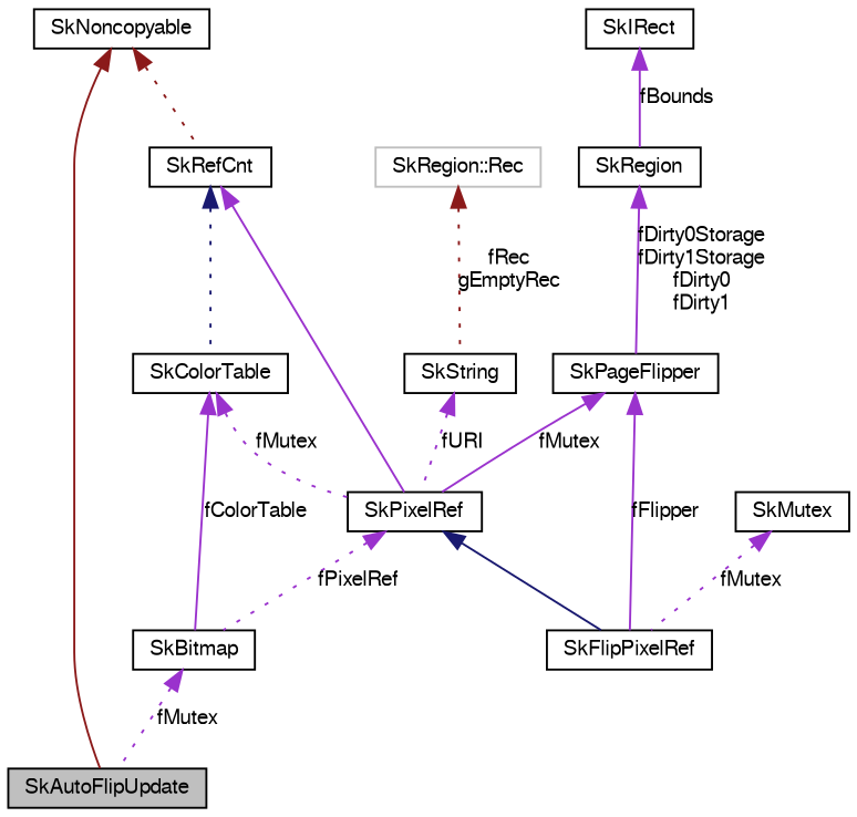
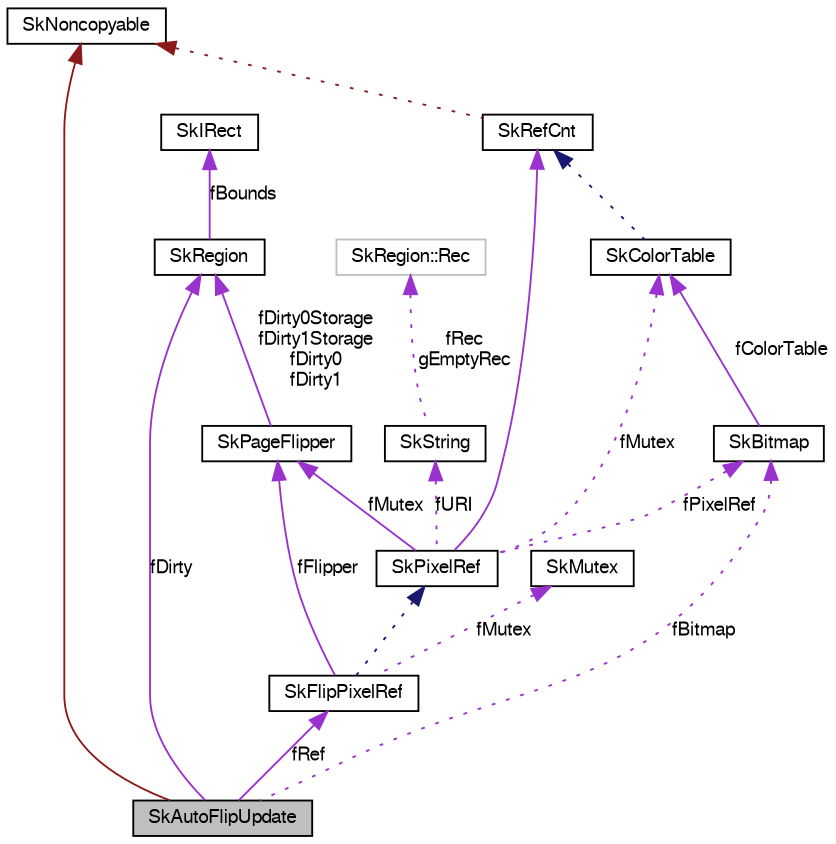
  digraph {
    node [color=black fillcolor=white fontname=FreeSans fontsize=10 shape=record style=filled]
    edge [color=darkorchid3 dir=back fontname=FreeSans fontsize=10 labelfontname=FreeSans labelfontsize=10 style=solid]
    n1 [fillcolor=grey75 fontcolor=black height=0.2 label=SkAutoFlipUpdate width=0.4]
    n2 [height=0.2 label=SkNoncopyable width=0.4]
    n3 [height=0.2 label=SkRefCnt width=0.4]
    n4 [height=0.2 label=SkColorTable width=0.4]
    n5 [height=0.2 label=SkPixelRef width=0.4]
    n6 [height=0.2 label=SkRegion width=0.4]
    n7 [height=0.2 label=SkPageFlipper width=0.4]
    n8 [height=0.2 label=SkFlipPixelRef width=0.4]
    n9 [height=0.2 label=SkIRect width=0.4]
    n10 [height=0.2 label=SkBitmap width=0.4]
    n11 [height=0.2 label=SkMutex width=0.4]
    n12 [height=0.2 label=SkString width=0.4]
    n13 [color=grey75 height=0.2 label="SkRegion::Rec" width=0.4]
    n2 -> n1 [color=firebrick4]
    n2 -> n3 [color=firebrick4 style=dotted]
    n3 -> n4 [color=midnightblue style=dotted]
    n3 -> n5
    n4 -> n5 [label=fMutex style=dotted]
    n4 -> n10 [label=fColorTable]
-   n5 -> n8 [color=midnightblue]
-   n5 -> n10 [label=fPixelRef style=dotted]
+   n5 -> n8 [color=midnightblue style=dotted]
+   n10 -> n5 [label=fPixelRef style=dotted]
+   n6 -> n1 [label=fDirty]
    n6 -> n7 [label="fDirty0Storage\nfDirty1Storage\nfDirty0\nfDirty1"]
    n7 -> n5 [label=fMutex]
    n7 -> n8 [label=fFlipper]
+   n8 -> n1 [label=fRef]
    n9 -> n6 [label=fBounds]
-   n10 -> n1 [label=fMutex style=dotted]
+   n10 -> n1 [label=fBitmap style=dotted]
    n11 -> n8 [label=fMutex style=dotted]
    n12 -> n5 [label=fURI style=dotted]
-   n13 -> n12 [color=firebrick4 label="fRec\ngEmptyRec" style=dotted]
+   n13 -> n12 [label="fRec\ngEmptyRec" style=dotted]
  }
